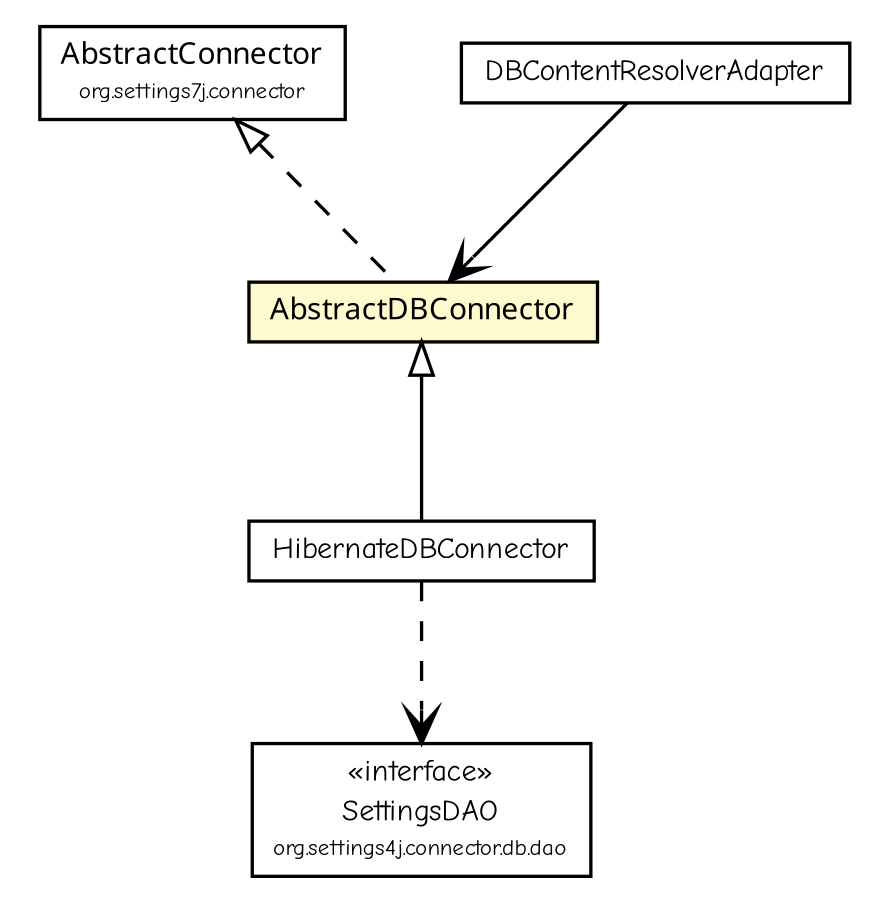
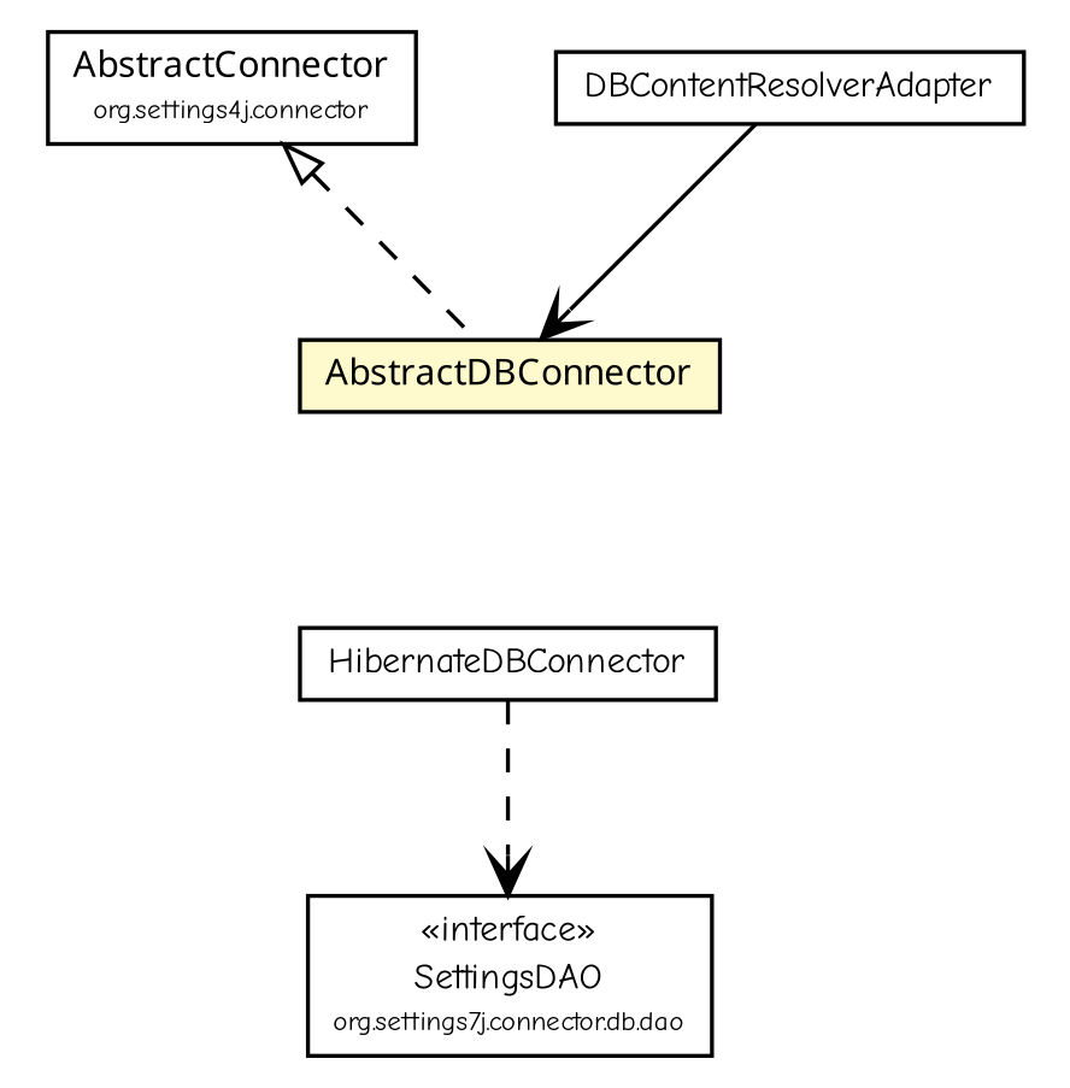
  digraph {
    fontname="Comic Neue"
    node [fontcolor=black fontname="Comic Neue" fontsize=9.0 shape=plaintext]
    edge [fontname="Comic Neue" fontsize=10 headport=p labelfontname=arial labelfontsize=10 tailport=p]
-   n1 [label=<<table border="0" cellborder="1" cellspacing="0" cellpadding="2" port="p" href="../AbstractConnector.html"> 		<tr><td><table border="0" cellspacing="0" cellpadding="1"> 			<tr><td><font face="ariali"> AbstractConnector </font></td></tr> 			<tr><td><font point-size="7.0"> org.settings7j.connector </font></td></tr> 		</table></td></tr> 		</table>>]
+   n1 [label=<<table border="0" cellborder="1" cellspacing="0" cellpadding="2" port="p" href="../AbstractConnector.html"> 		<tr><td><table border="0" cellspacing="0" cellpadding="1"> 			<tr><td><font face="ariali"> AbstractConnector </font></td></tr> 			<tr><td><font point-size="7.0"> org.settings4j.connector </font></td></tr> 		</table></td></tr> 		</table>>]
    n2 [label=<<table border="0" cellborder="1" cellspacing="0" cellpadding="2" port="p" bgcolor="lemonChiffon" href="./AbstractDBConnector.html"> 		<tr><td><table border="0" cellspacing="0" cellpadding="1"> 			<tr><td><font face="ariali"> AbstractDBConnector </font></td></tr> 		</table></td></tr> 		</table>>]
    n3 [label=<<table border="0" cellborder="1" cellspacing="0" cellpadding="2" port="p" href="./HibernateDBConnector.html"> 		<tr><td><table border="0" cellspacing="0" cellpadding="1"> 			<tr><td> HibernateDBConnector </td></tr> 		</table></td></tr> 		</table>>]
-   n4 [label=<<table border="0" cellborder="1" cellspacing="0" cellpadding="2" port="p" href="./dao/SettingsDAO.html"> 		<tr><td><table border="0" cellspacing="0" cellpadding="1"> 			<tr><td> &laquo;interface&raquo; </td></tr> 			<tr><td> SettingsDAO </td></tr> 			<tr><td><font point-size="7.0"> org.settings4j.connector.db.dao </font></td></tr> 		</table></td></tr> 		</table>>]
+   n4 [label=<<table border="0" cellborder="1" cellspacing="0" cellpadding="2" port="p" href="./dao/SettingsDAO.html"> 		<tr><td><table border="0" cellspacing="0" cellpadding="1"> 			<tr><td> &laquo;interface&raquo; </td></tr> 			<tr><td> SettingsDAO </td></tr> 			<tr><td><font point-size="7.0"> org.settings7j.connector.db.dao </font></td></tr> 		</table></td></tr> 		</table>>]
    n5 [label=<<table border="0" cellborder="1" cellspacing="0" cellpadding="2" port="p" href="./DBContentResolverAdapter.html"> 		<tr><td><table border="0" cellspacing="0" cellpadding="1"> 			<tr><td> DBContentResolverAdapter </td></tr> 		</table></td></tr> 		</table>>]
    n1 -> n2 [arrowtail=empty dir=back style=dashed]
-   n2 -> n3 [arrowtail=empty dir=back]
    n3 -> n4 [arrowhead=open color=black fontcolor=black fontsize=10.0 style=dashed]
    n5 -> n2 [arrowhead=open color=black fontcolor=black fontsize=10.0]
  }
